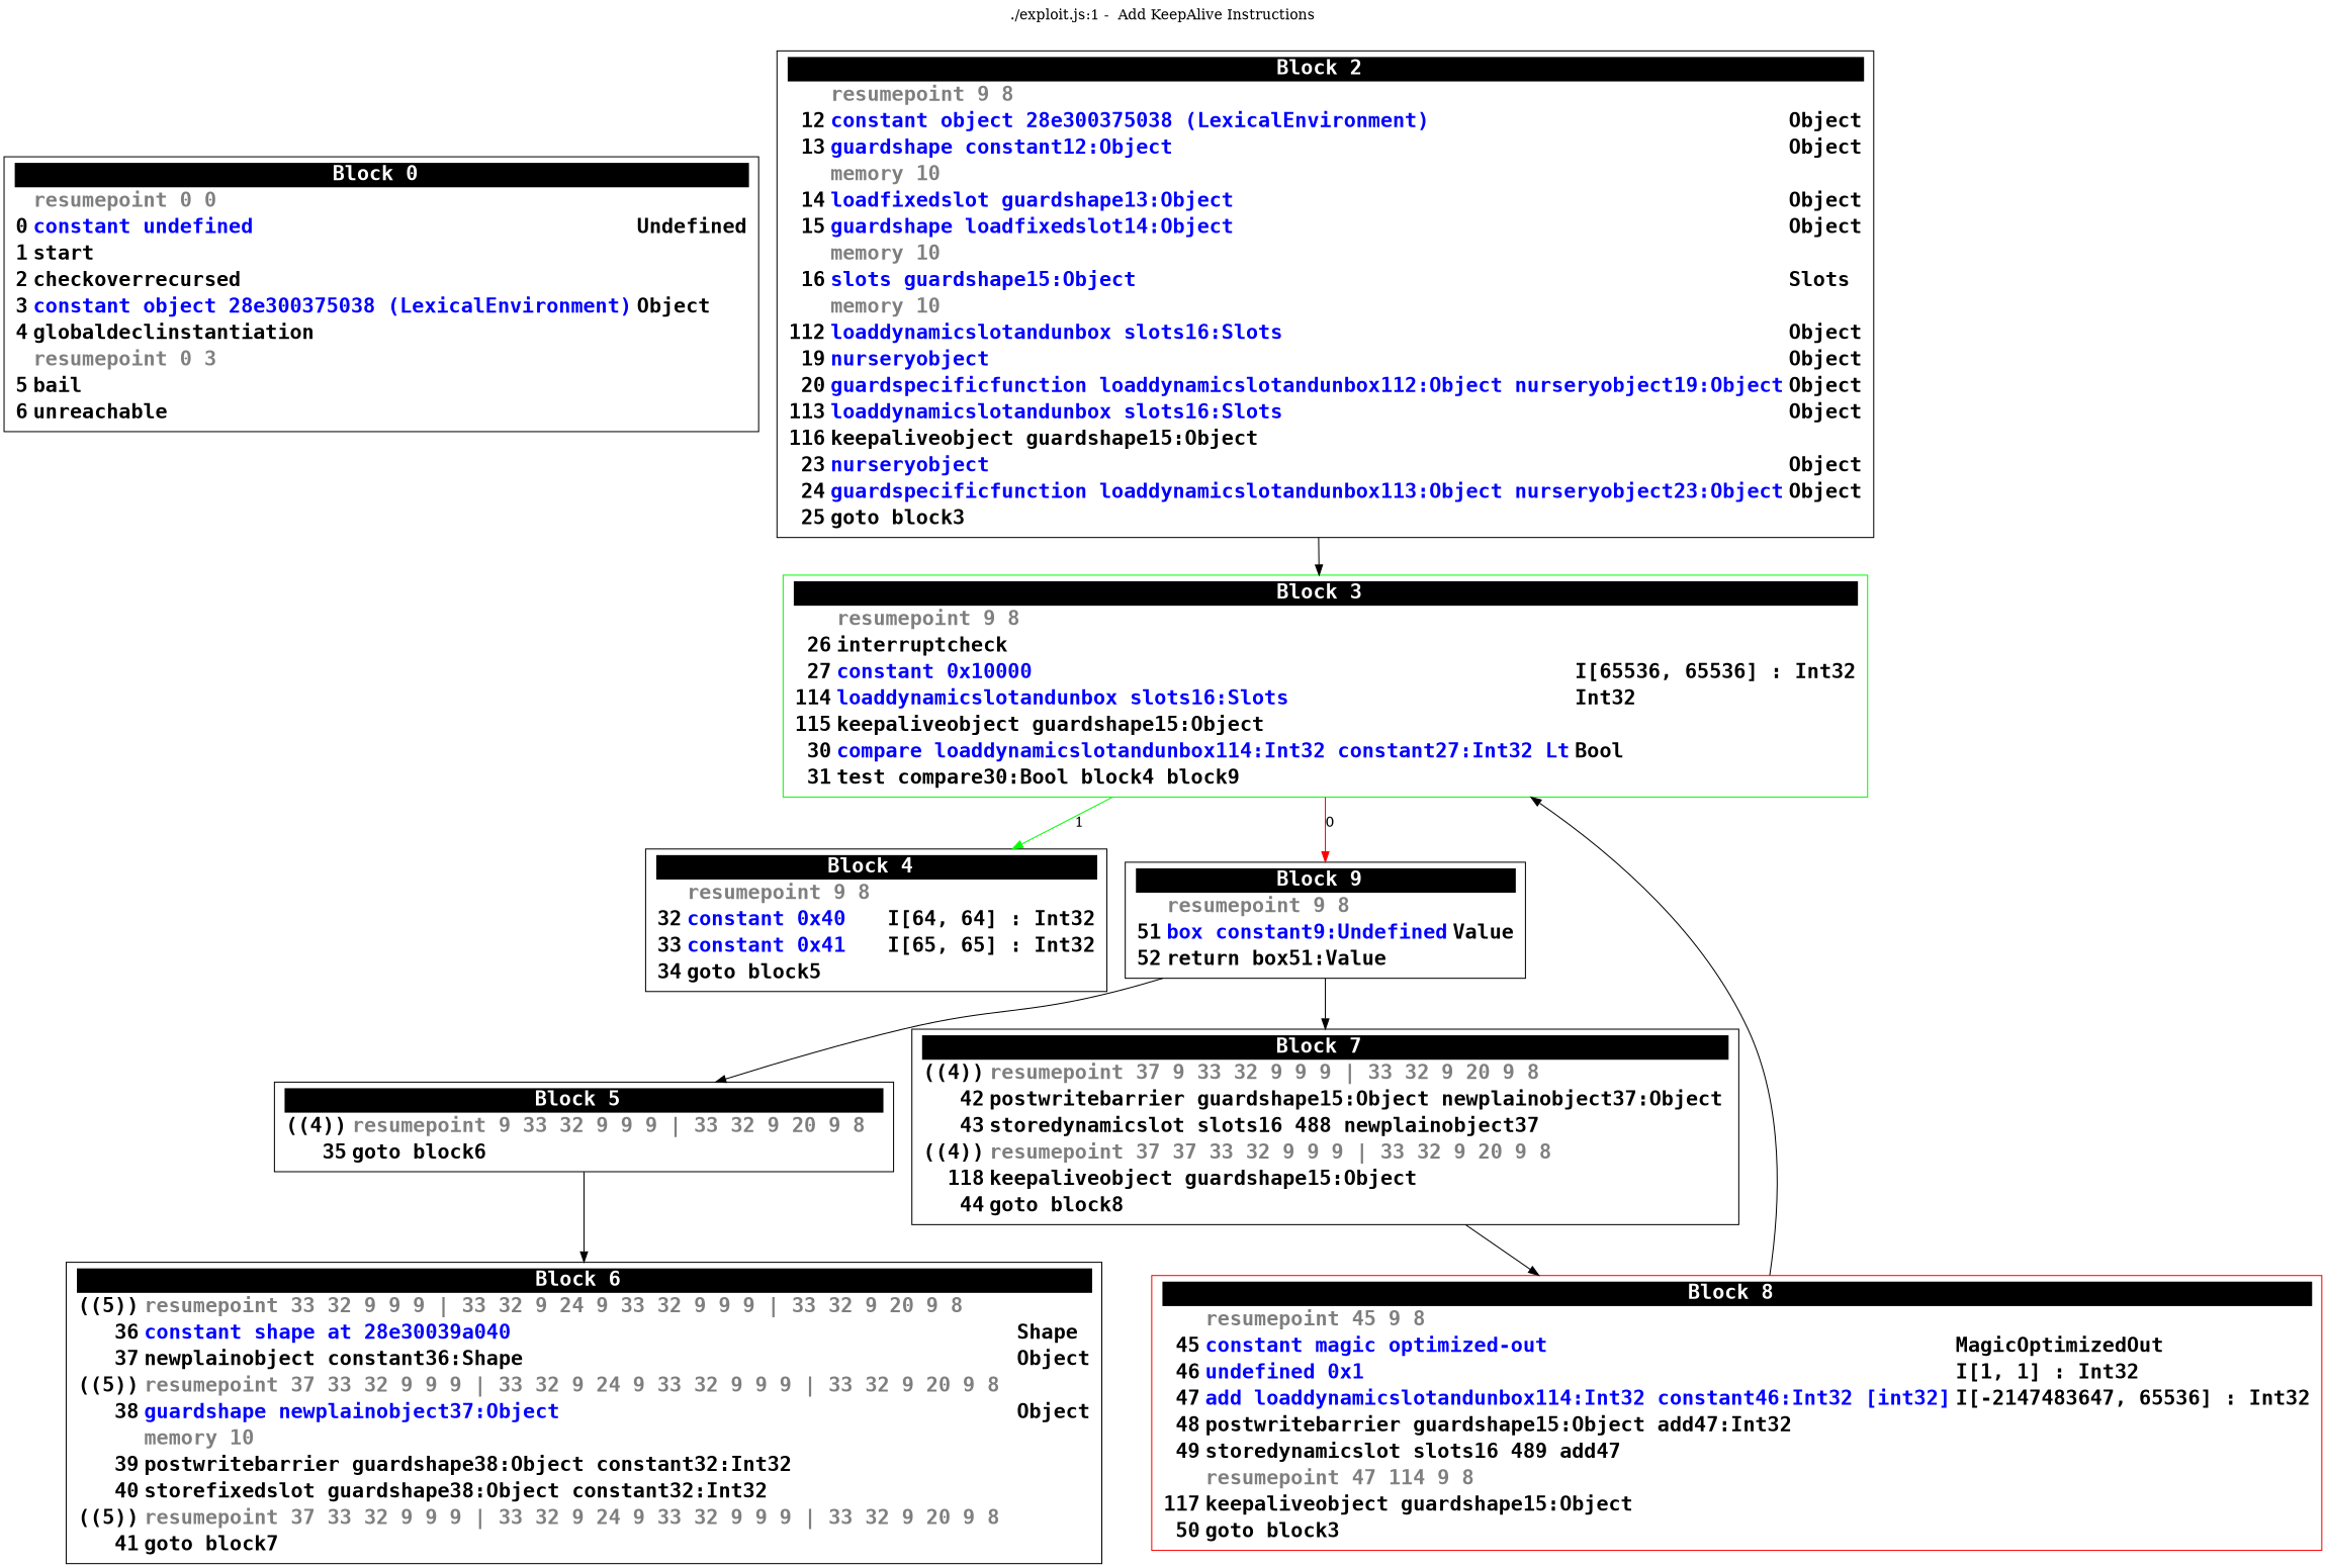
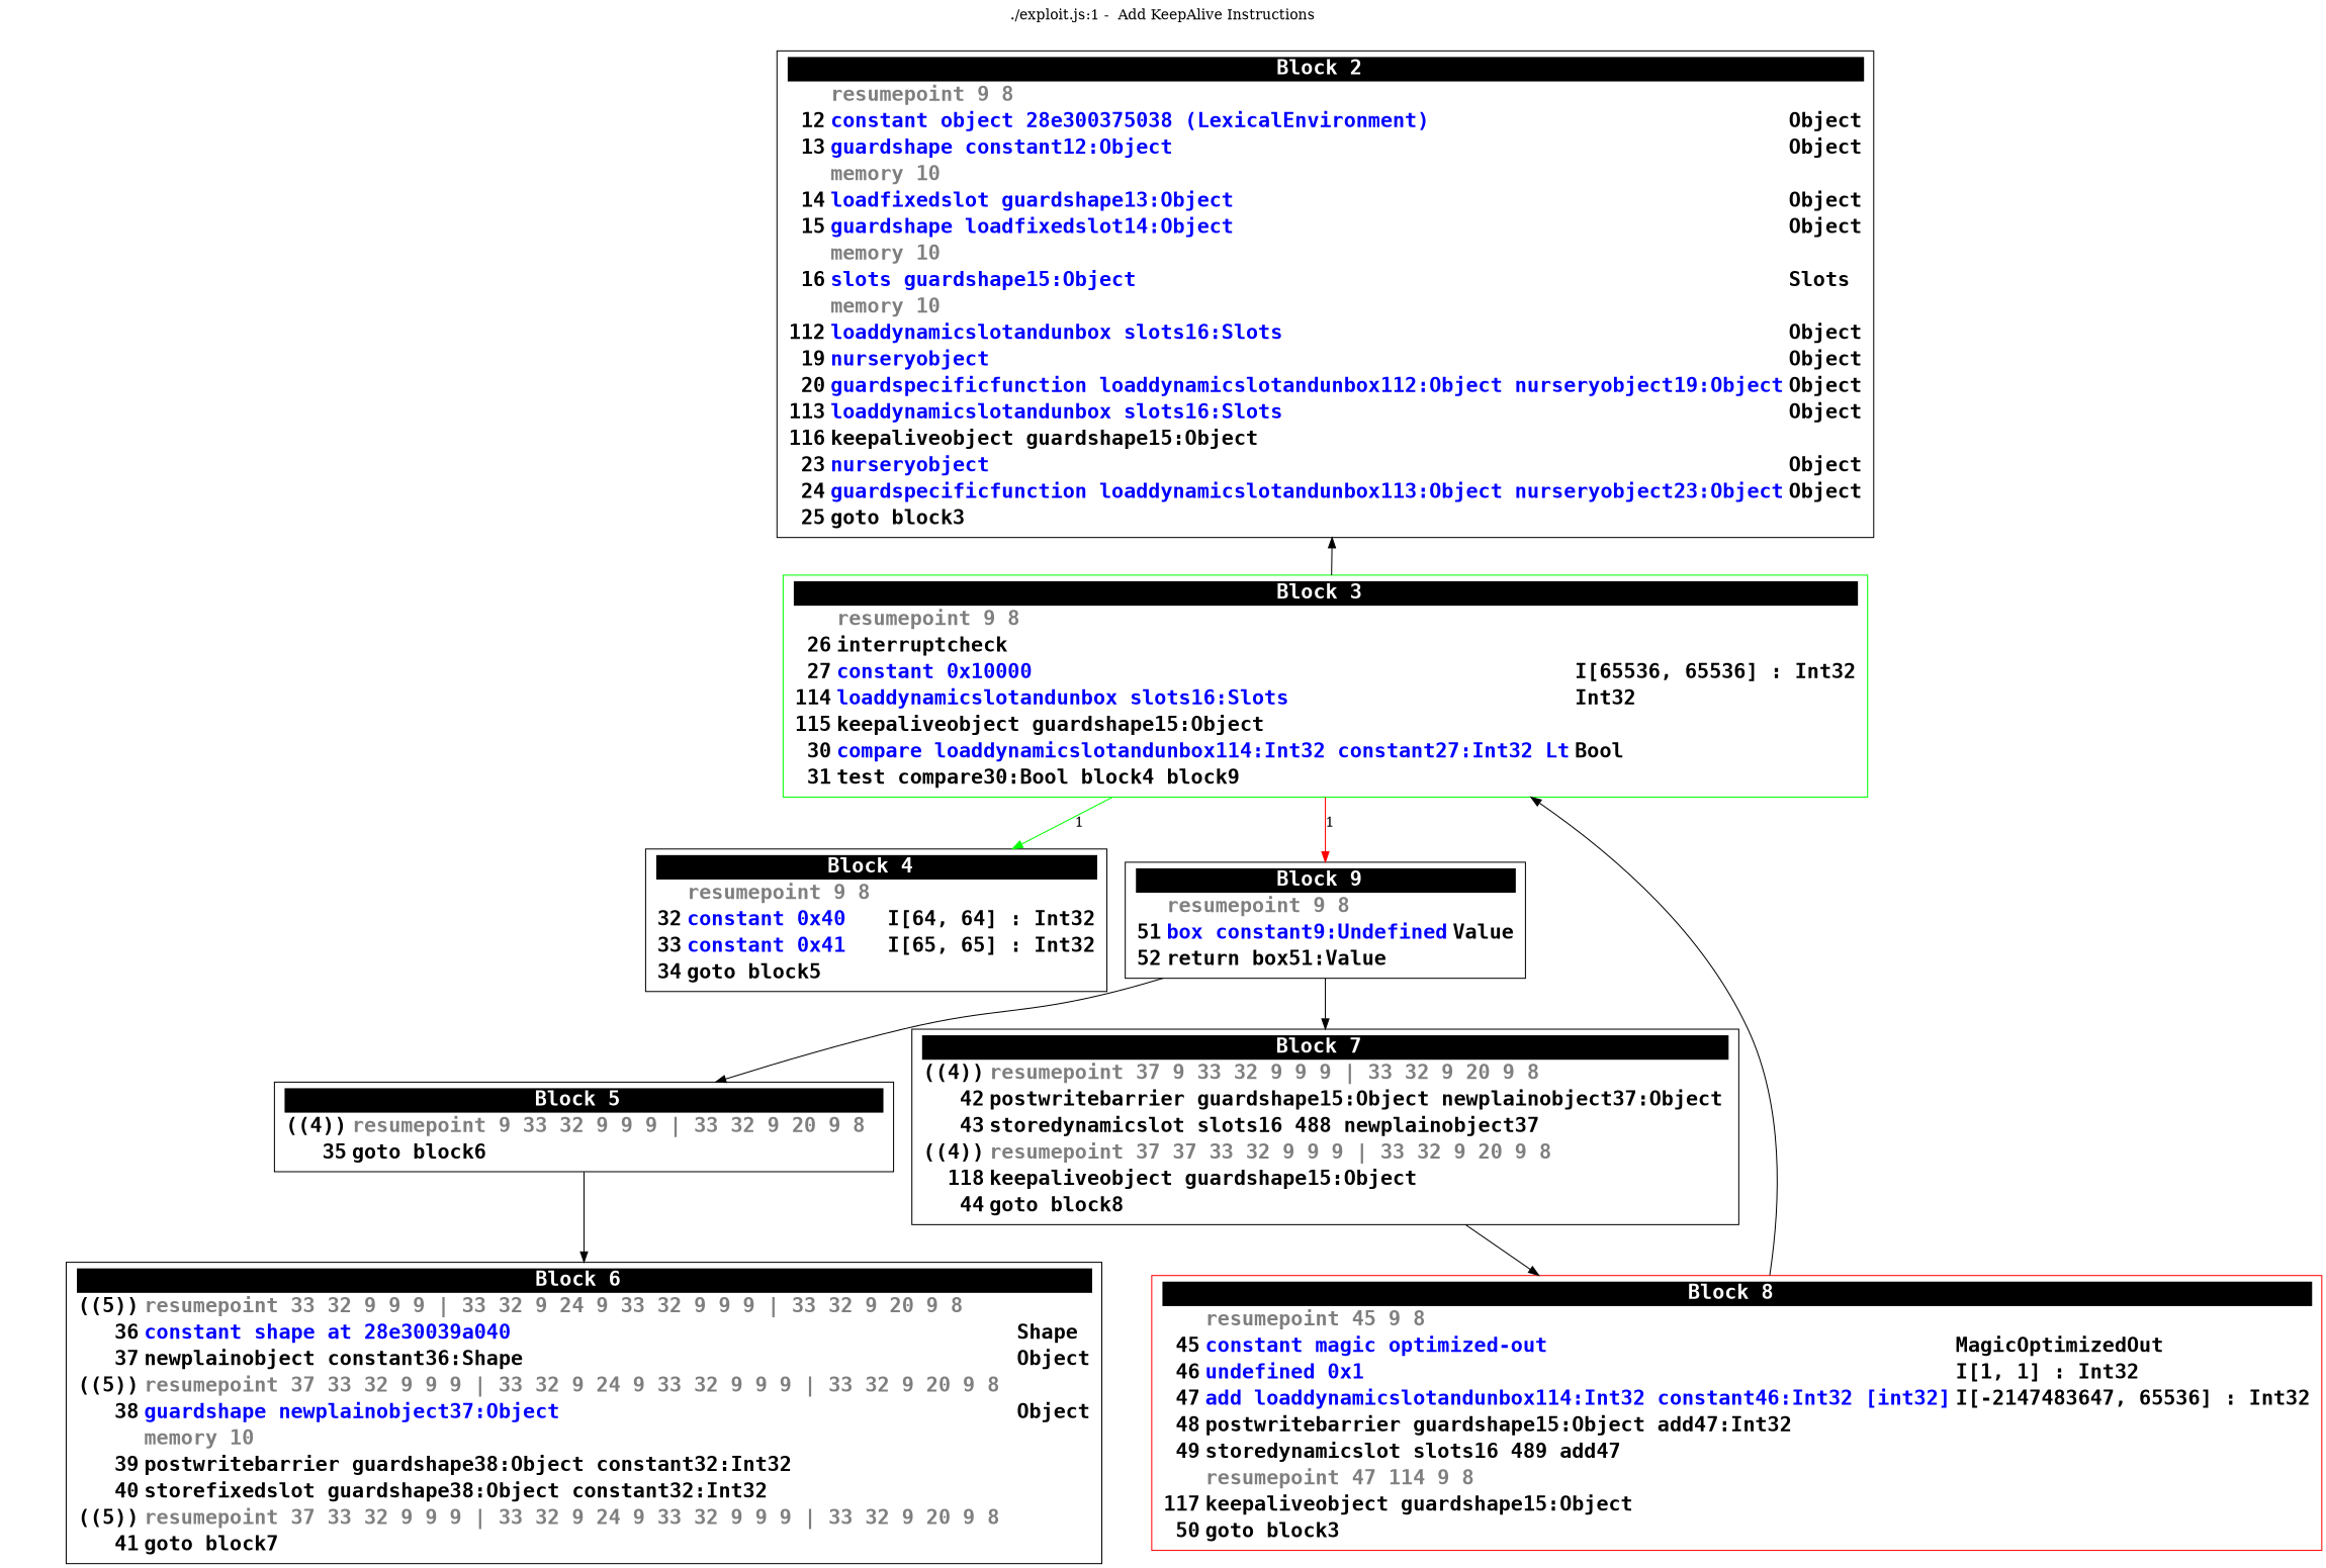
  digraph {
    label="./exploit.js:1 -  Add KeepAlive Instructions"
    labelfontsize=30
    labelloc=t
    rankdir=TB
    splines=true
    node [fontname="Consolas Bold" fontsize=20 shape=box]
-   n1 [label=<<table border="0" cellborder="0" cellpadding="1"><tr><td align="center" bgcolor="black" colspan="3"><font color="white">Block 0 </font></td></tr><tr><td align="left"></td><td align="left"><font color="grey50">resumepoint 0 0 </font></td><td></td></tr><tr><td align="right" port="i0">0</td><td align="left"><font color="blue">constant undefined</font></td><td align="left">Undefined</td></tr><tr><td align="right" port="i1">1</td><td align="left">start</td></tr><tr><td align="right" port="i2">2</td><td align="left">checkoverrecursed</td></tr><tr><td align="right" port="i3">3</td><td align="left"><font color="blue">constant object 28e300375038 (LexicalEnvironment)</font></td><td align="left">Object</td></tr><tr><td align="right" port="i4">4</td><td align="left">globaldeclinstantiation</td></tr><tr><td align="left"></td><td align="left"><font color="grey50">resumepoint 0 3 </font></td><td></td></tr><tr><td align="right" port="i5">5</td><td align="left">bail</td></tr><tr><td align="right" port="i6">6</td><td align="left">unreachable</td></tr></table>>]
    n2 [label=<<table border="0" cellborder="0" cellpadding="1"><tr><td align="center" bgcolor="black" colspan="3"><font color="white">Block 2 </font></td></tr><tr><td align="left"></td><td align="left"><font color="grey50">resumepoint 9 8 </font></td><td></td></tr><tr><td align="right" port="i12">12</td><td align="left"><font color="blue">constant object 28e300375038 (LexicalEnvironment)</font></td><td align="left">Object</td></tr><tr><td align="right" port="i13">13</td><td align="left"><font color="blue">guardshape constant12:Object</font></td><td align="left">Object</td></tr><tr><td align="left"></td><td align="left"><font color="grey50">memory 10 </font></td><td></td></tr><tr><td align="right" port="i14">14</td><td align="left"><font color="blue">loadfixedslot guardshape13:Object</font></td><td align="left">Object</td></tr><tr><td align="right" port="i15">15</td><td align="left"><font color="blue">guardshape loadfixedslot14:Object</font></td><td align="left">Object</td></tr><tr><td align="left"></td><td align="left"><font color="grey50">memory 10 </font></td><td></td></tr><tr><td align="right" port="i16">16</td><td align="left"><font color="blue">slots guardshape15:Object</font></td><td align="left">Slots</td></tr><tr><td align="left"></td><td align="left"><font color="grey50">memory 10 </font></td><td></td></tr><tr><td align="right" port="i112">112</td><td align="left"><font color="blue">loaddynamicslotandunbox slots16:Slots</font></td><td align="left">Object</td></tr><tr><td align="right" port="i19">19</td><td align="left"><font color="blue">nurseryobject</font></td><td align="left">Object</td></tr><tr><td align="right" port="i20">20</td><td align="left"><font color="blue">guardspecificfunction loaddynamicslotandunbox112:Object nurseryobject19:Object</font></td><td align="left">Object</td></tr><tr><td align="right" port="i113">113</td><td align="left"><font color="blue">loaddynamicslotandunbox slots16:Slots</font></td><td align="left">Object</td></tr><tr><td align="right" port="i116">116</td><td align="left">keepaliveobject guardshape15:Object</td></tr><tr><td align="right" port="i23">23</td><td align="left"><font color="blue">nurseryobject</font></td><td align="left">Object</td></tr><tr><td align="right" port="i24">24</td><td align="left"><font color="blue">guardspecificfunction loaddynamicslotandunbox113:Object nurseryobject23:Object</font></td><td align="left">Object</td></tr><tr><td align="right" port="i25">25</td><td align="left">goto block3</td></tr></table>>]
    n3 [color=green label=<<table border="0" cellborder="0" cellpadding="1"><tr><td align="center" bgcolor="black" colspan="3"><font color="white">Block 3 </font></td></tr><tr><td align="left"></td><td align="left"><font color="grey50">resumepoint 9 8 </font></td><td></td></tr><tr><td align="right" port="i26">26</td><td align="left">interruptcheck</td></tr><tr><td align="right" port="i27">27</td><td align="left"><font color="blue">constant 0x10000</font></td><td align="left">I[65536, 65536] : Int32</td></tr><tr><td align="right" port="i114">114</td><td align="left"><font color="blue">loaddynamicslotandunbox slots16:Slots</font></td><td align="left">Int32</td></tr><tr><td align="right" port="i115">115</td><td align="left">keepaliveobject guardshape15:Object</td></tr><tr><td align="right" port="i30">30</td><td align="left"><font color="blue">compare loaddynamicslotandunbox114:Int32 constant27:Int32 Lt</font></td><td align="left">Bool</td></tr><tr><td align="right" port="i31">31</td><td align="left">test compare30:Bool block4 block9</td></tr></table>>]
    n4 [label=<<table border="0" cellborder="0" cellpadding="1"><tr><td align="center" bgcolor="black" colspan="3"><font color="white">Block 4 </font></td></tr><tr><td align="left"></td><td align="left"><font color="grey50">resumepoint 9 8 </font></td><td></td></tr><tr><td align="right" port="i32">32</td><td align="left"><font color="blue">constant 0x40</font></td><td align="left">I[64, 64] : Int32</td></tr><tr><td align="right" port="i33">33</td><td align="left"><font color="blue">constant 0x41</font></td><td align="left">I[65, 65] : Int32</td></tr><tr><td align="right" port="i34">34</td><td align="left">goto block5</td></tr></table>>]
    n5 [label=<<table border="0" cellborder="0" cellpadding="1"><tr><td align="center" bgcolor="black" colspan="3"><font color="white">Block 9 </font></td></tr><tr><td align="left"></td><td align="left"><font color="grey50">resumepoint 9 8 </font></td><td></td></tr><tr><td align="right" port="i51">51</td><td align="left"><font color="blue">box constant9:Undefined</font></td><td align="left">Value</td></tr><tr><td align="right" port="i52">52</td><td align="left">return box51:Value</td></tr></table>>]
    n6 [label=<<table border="0" cellborder="0" cellpadding="1"><tr><td align="center" bgcolor="black" colspan="3"><font color="white">Block 5 </font></td></tr><tr><td align="left">&#40;&#40;4&#41;&#41;</td><td align="left"><font color="grey50">resumepoint 9 33 32 9 9 9 | 33 32 9 20 9 8 </font></td><td></td></tr><tr><td align="right" port="i35">35</td><td align="left">goto block6</td></tr></table>>]
    n7 [label=<<table border="0" cellborder="0" cellpadding="1"><tr><td align="center" bgcolor="black" colspan="3"><font color="white">Block 7 </font></td></tr><tr><td align="left">&#40;&#40;4&#41;&#41;</td><td align="left"><font color="grey50">resumepoint 37 9 33 32 9 9 9 | 33 32 9 20 9 8 </font></td><td></td></tr><tr><td align="right" port="i42">42</td><td align="left">postwritebarrier guardshape15:Object newplainobject37:Object</td></tr><tr><td align="right" port="i43">43</td><td align="left">storedynamicslot slots16 488 newplainobject37</td></tr><tr><td align="left">&#40;&#40;4&#41;&#41;</td><td align="left"><font color="grey50">resumepoint 37 37 33 32 9 9 9 | 33 32 9 20 9 8 </font></td><td></td></tr><tr><td align="right" port="i118">118</td><td align="left">keepaliveobject guardshape15:Object</td></tr><tr><td align="right" port="i44">44</td><td align="left">goto block8</td></tr></table>>]
    n8 [label=<<table border="0" cellborder="0" cellpadding="1"><tr><td align="center" bgcolor="black" colspan="3"><font color="white">Block 6 </font></td></tr><tr><td align="left">&#40;&#40;5&#41;&#41;</td><td align="left"><font color="grey50">resumepoint 33 32 9 9 9 | 33 32 9 24 9 33 32 9 9 9 | 33 32 9 20 9 8 </font></td><td></td></tr><tr><td align="right" port="i36">36</td><td align="left"><font color="blue">constant shape at 28e30039a040</font></td><td align="left">Shape</td></tr><tr><td align="right" port="i37">37</td><td align="left">newplainobject constant36:Shape</td><td align="left">Object</td></tr><tr><td align="left">&#40;&#40;5&#41;&#41;</td><td align="left"><font color="grey50">resumepoint 37 33 32 9 9 9 | 33 32 9 24 9 33 32 9 9 9 | 33 32 9 20 9 8 </font></td><td></td></tr><tr><td align="right" port="i38">38</td><td align="left"><font color="blue">guardshape newplainobject37:Object</font></td><td align="left">Object</td></tr><tr><td align="left"></td><td align="left"><font color="grey50">memory 10 </font></td><td></td></tr><tr><td align="right" port="i39">39</td><td align="left">postwritebarrier guardshape38:Object constant32:Int32</td></tr><tr><td align="right" port="i40">40</td><td align="left">storefixedslot guardshape38:Object constant32:Int32</td></tr><tr><td align="left">&#40;&#40;5&#41;&#41;</td><td align="left"><font color="grey50">resumepoint 37 33 32 9 9 9 | 33 32 9 24 9 33 32 9 9 9 | 33 32 9 20 9 8 </font></td><td></td></tr><tr><td align="right" port="i41">41</td><td align="left">goto block7</td></tr></table>>]
    n9 [color=red label=<<table border="0" cellborder="0" cellpadding="1"><tr><td align="center" bgcolor="black" colspan="3"><font color="white">Block 8 </font></td></tr><tr><td align="left"></td><td align="left"><font color="grey50">resumepoint 45 9 8 </font></td><td></td></tr><tr><td align="right" port="i45">45</td><td align="left"><font color="blue">constant magic optimized-out</font></td><td align="left">MagicOptimizedOut</td></tr><tr><td align="right" port="i46">46</td><td align="left"><font color="blue">undefined 0x1</font></td><td align="left">I[1, 1] : Int32</td></tr><tr><td align="right" port="i47">47</td><td align="left"><font color="blue">add loaddynamicslotandunbox114:Int32 constant46:Int32 [int32]</font></td><td align="left">I[-2147483647, 65536] : Int32</td></tr><tr><td align="right" port="i48">48</td><td align="left">postwritebarrier guardshape15:Object add47:Int32</td></tr><tr><td align="right" port="i49">49</td><td align="left">storedynamicslot slots16 489 add47</td></tr><tr><td align="left"></td><td align="left"><font color="grey50">resumepoint 47 114 9 8 </font></td><td></td></tr><tr><td align="right" port="i117">117</td><td align="left">keepaliveobject guardshape15:Object</td></tr><tr><td align="right" port="i50">50</td><td align="left">goto block3</td></tr></table>>]
-   n2 -> n3
+   n3 -> n2
    n3 -> n4 [color=green label=1]
-   n3 -> n5 [color=red label=0]
+   n3 -> n5 [color=red label=1]
    n5 -> n6
    n5 -> n7
    n6 -> n8
    n7 -> n9
    n9 -> n3
  }
